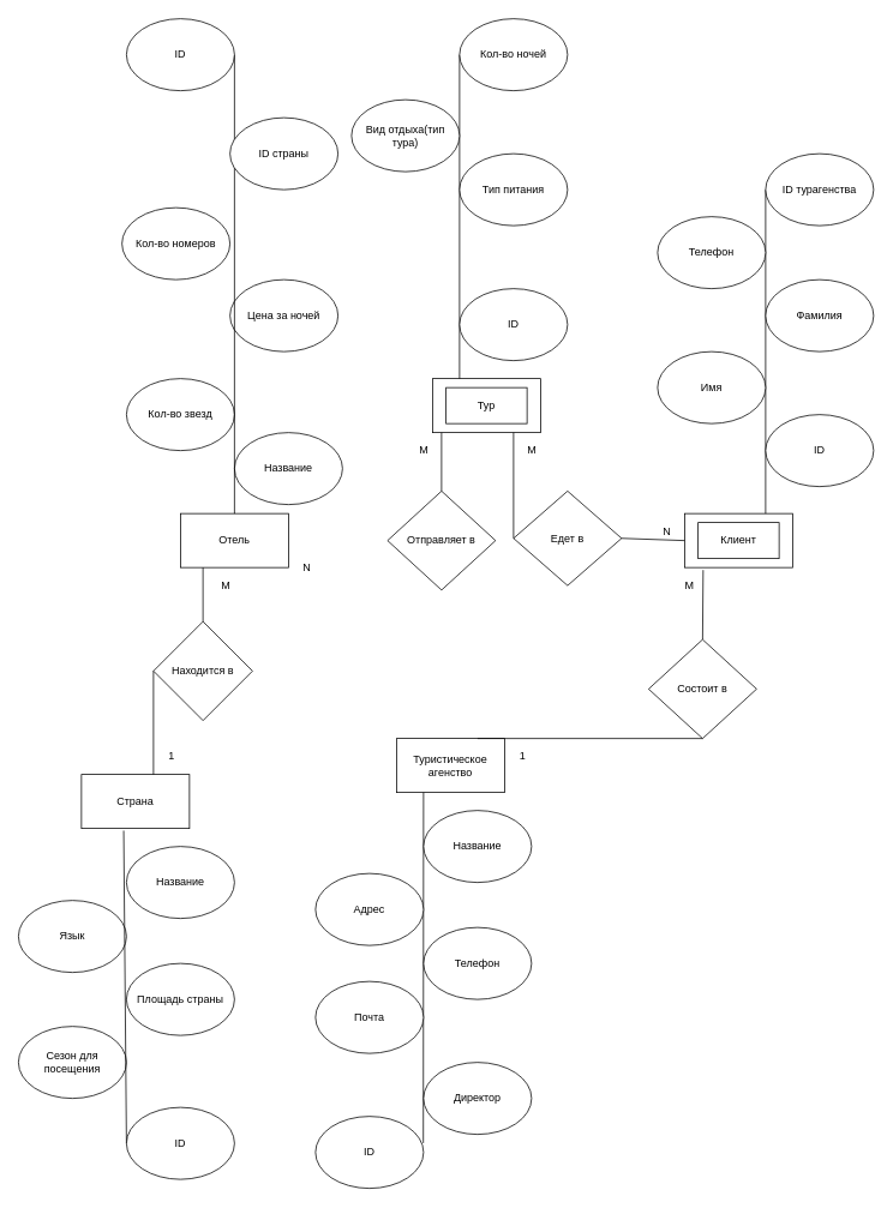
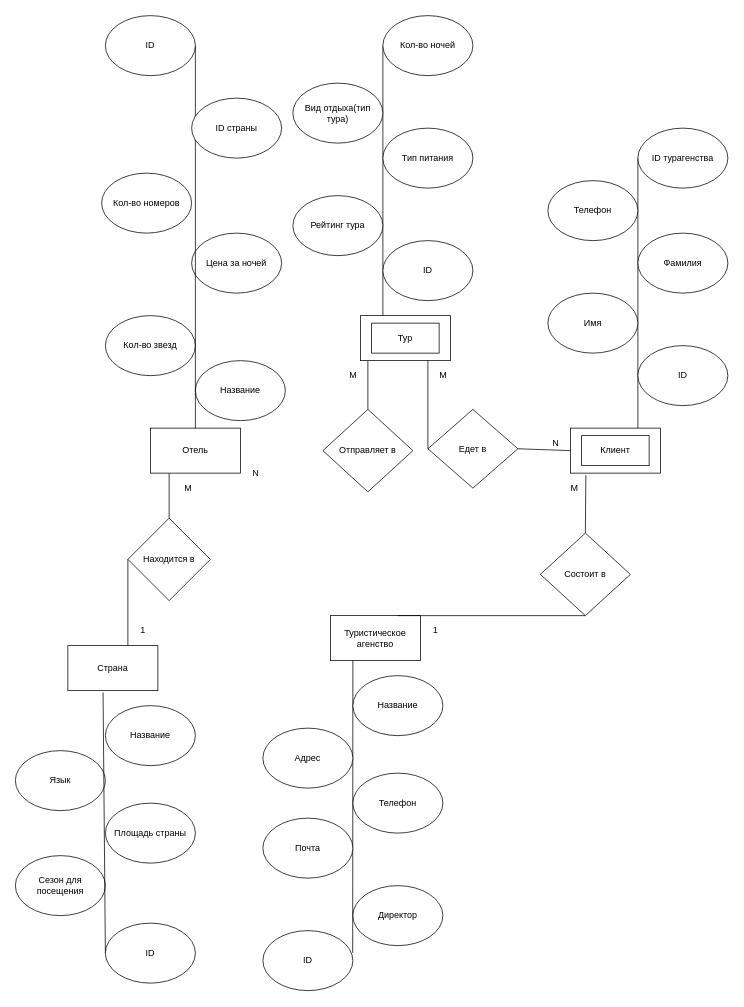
  <mxCell id="0" />
  <mxCell id="1" parent="0" />
  <mxCell id="2" value="Тур" style="rounded=0;whiteSpace=wrap;html=1;" parent="1" vertex="1"><mxGeometry x="480" y="420" width="120" height="60" as="geometry" /></mxCell>
  <mxCell id="3" value="Страна" style="rounded=0;whiteSpace=wrap;html=1;" parent="1" vertex="1"><mxGeometry x="90" y="860" width="120" height="60" as="geometry" /></mxCell>
  <mxCell id="4" value="" style="rounded=0;whiteSpace=wrap;html=1;" parent="1" vertex="1"><mxGeometry x="760" y="570" width="120" height="60" as="geometry" /></mxCell>
  <mxCell id="5" value="Туристическое агенство" style="rounded=0;whiteSpace=wrap;html=1;" parent="1" vertex="1"><mxGeometry x="440" y="820" width="120" height="60" as="geometry" /></mxCell>
  <mxCell id="6" value="Отель" style="rounded=0;whiteSpace=wrap;html=1;" parent="1" vertex="1"><mxGeometry x="200" y="570" width="120" height="60" as="geometry" /></mxCell>
  <mxCell id="7" value="Находится в" style="rhombus;whiteSpace=wrap;html=1;" parent="1" vertex="1"><mxGeometry x="170" y="690" width="110" height="110" as="geometry" /></mxCell>
  <mxCell id="8" value="Отправляет в" style="rhombus;whiteSpace=wrap;html=1;" parent="1" vertex="1"><mxGeometry x="430" y="545" width="120" height="110" as="geometry" /></mxCell>
  <mxCell id="9" value="Состоит в" style="rhombus;whiteSpace=wrap;html=1;" parent="1" vertex="1"><mxGeometry x="720" y="710" width="120" height="110" as="geometry" /></mxCell>
  <mxCell id="10" value="Едет в" style="rhombus;whiteSpace=wrap;html=1;" parent="1" vertex="1"><mxGeometry x="570" y="545" width="120" height="105" as="geometry" /></mxCell>
  <mxCell id="11" value="" style="endArrow=none;html=1;rounded=0;exitX=0.75;exitY=0;exitDx=0;exitDy=0;entryX=0;entryY=0.5;entryDx=0;entryDy=0;" parent="1" source="4" target="16" edge="1"><mxGeometry width="50" height="50" relative="1" as="geometry"><mxPoint x="1070" y="360" as="sourcePoint" /><mxPoint x="850" y="120" as="targetPoint" /></mxGeometry></mxCell>
  <mxCell id="12" value="ID" style="ellipse;whiteSpace=wrap;html=1;" parent="1" vertex="1"><mxGeometry x="850" y="460" width="120" height="80" as="geometry" /></mxCell>
  <mxCell id="13" value="Имя" style="ellipse;whiteSpace=wrap;html=1;" parent="1" vertex="1"><mxGeometry x="730" y="390" width="120" height="80" as="geometry" /></mxCell>
  <mxCell id="14" value="Фамилия" style="ellipse;whiteSpace=wrap;html=1;" parent="1" vertex="1"><mxGeometry x="850" y="310" width="120" height="80" as="geometry" /></mxCell>
  <mxCell id="15" value="Телефон" style="ellipse;whiteSpace=wrap;html=1;" parent="1" vertex="1"><mxGeometry x="730" y="240" width="120" height="80" as="geometry" /></mxCell>
  <mxCell id="16" value="ID турагенства" style="ellipse;whiteSpace=wrap;html=1;" parent="1" vertex="1"><mxGeometry x="850" y="170" width="120" height="80" as="geometry" /></mxCell>
  <mxCell id="17" value="" style="endArrow=none;html=1;rounded=0;exitX=0.75;exitY=0;exitDx=0;exitDy=0;entryX=0.5;entryY=1;entryDx=0;entryDy=0;" parent="1" source="5" target="9" edge="1"><mxGeometry width="50" height="50" relative="1" as="geometry"><mxPoint x="900" y="660" as="sourcePoint" /><mxPoint x="950" y="610" as="targetPoint" /></mxGeometry></mxCell>
  <mxCell id="18" value="" style="endArrow=none;html=1;rounded=0;exitX=0.5;exitY=0;exitDx=0;exitDy=0;entryX=0.172;entryY=1.046;entryDx=0;entryDy=0;entryPerimeter=0;" parent="1" source="9" target="4" edge="1"><mxGeometry width="50" height="50" relative="1" as="geometry"><mxPoint x="900" y="660" as="sourcePoint" /><mxPoint x="950" y="610" as="targetPoint" /></mxGeometry></mxCell>
  <mxCell id="19" value="" style="endArrow=none;html=1;rounded=0;exitX=0.25;exitY=1;exitDx=0;exitDy=0;entryX=0.998;entryY=0.371;entryDx=0;entryDy=0;entryPerimeter=0;" parent="1" source="5" target="58" edge="1"><mxGeometry width="50" height="50" relative="1" as="geometry"><mxPoint x="900" y="870" as="sourcePoint" /><mxPoint x="470" y="1241.684" as="targetPoint" /></mxGeometry></mxCell>
  <mxCell id="20" value="1" style="text;html=1;align=center;verticalAlign=middle;resizable=0;points=[];autosize=1;strokeColor=none;fillColor=none;" parent="1" vertex="1"><mxGeometry x="570" y="830" width="20" height="20" as="geometry" /></mxCell>
  <mxCell id="21" value="M" style="text;html=1;align=center;verticalAlign=middle;resizable=0;points=[];autosize=1;strokeColor=none;fillColor=none;" parent="1" vertex="1"><mxGeometry x="750" y="640" width="30" height="20" as="geometry" /></mxCell>
  <mxCell id="22" value="Название" style="ellipse;whiteSpace=wrap;html=1;" parent="1" vertex="1"><mxGeometry x="470" y="900" width="120" height="80" as="geometry" /></mxCell>
  <mxCell id="23" value="Адрес" style="ellipse;whiteSpace=wrap;html=1;" parent="1" vertex="1"><mxGeometry x="350" y="970" width="120" height="80" as="geometry" /></mxCell>
  <mxCell id="24" value="Телефон" style="ellipse;whiteSpace=wrap;html=1;" parent="1" vertex="1"><mxGeometry x="470" y="1030" width="120" height="80" as="geometry" /></mxCell>
  <mxCell id="25" value="Почта" style="ellipse;whiteSpace=wrap;html=1;" parent="1" vertex="1"><mxGeometry x="350" y="1090" width="120" height="80" as="geometry" /></mxCell>
  <mxCell id="26" value="Директор" style="ellipse;whiteSpace=wrap;html=1;" parent="1" vertex="1"><mxGeometry x="470" y="1180" width="120" height="80" as="geometry" /></mxCell>
  <mxCell id="27" value="" style="endArrow=none;html=1;rounded=0;exitX=0.25;exitY=0;exitDx=0;exitDy=0;entryX=0;entryY=0.5;entryDx=0;entryDy=0;" parent="1" source="2" edge="1" target="31"><mxGeometry width="50" height="50" relative="1" as="geometry"><mxPoint x="880" y="450" as="sourcePoint" /><mxPoint x="510" y="-70" as="targetPoint" /></mxGeometry></mxCell>
  <mxCell id="28" value="ID" style="ellipse;whiteSpace=wrap;html=1;" parent="1" vertex="1"><mxGeometry x="510" y="320" width="120" height="80" as="geometry" /></mxCell>
+ <mxCell id="29" value="Рейтинг тура" style="ellipse;whiteSpace=wrap;html=1;" parent="1" vertex="1"><mxGeometry x="390" y="260" width="120" height="80" as="geometry" /></mxCell>
  <mxCell id="30" value="Вид отдыха(тип тура)" style="ellipse;whiteSpace=wrap;html=1;" parent="1" vertex="1"><mxGeometry x="390" y="110" width="120" height="80" as="geometry" /></mxCell>
  <mxCell id="31" value="Кол-во ночей" style="ellipse;whiteSpace=wrap;html=1;" parent="1" vertex="1"><mxGeometry x="510" y="20" width="120" height="80" as="geometry" /></mxCell>
  <mxCell id="32" value="Клиент" style="rounded=0;whiteSpace=wrap;html=1;" parent="1" vertex="1"><mxGeometry x="775" y="580" width="90" height="40" as="geometry" /></mxCell>
  <mxCell id="33" value="Название" style="ellipse;whiteSpace=wrap;html=1;" parent="1" vertex="1"><mxGeometry x="260" y="480" width="120" height="80" as="geometry" /></mxCell>
  <mxCell id="34" value="Кол-во номеров" style="ellipse;whiteSpace=wrap;html=1;" parent="1" vertex="1"><mxGeometry x="135" y="230" width="120" height="80" as="geometry" /></mxCell>
  <mxCell id="35" value="Кол-во звезд" style="ellipse;whiteSpace=wrap;html=1;" parent="1" vertex="1"><mxGeometry x="140" y="420" width="120" height="80" as="geometry" /></mxCell>
  <mxCell id="36" value="Цена за ночей" style="ellipse;whiteSpace=wrap;html=1;" parent="1" vertex="1"><mxGeometry x="255" y="310" width="120" height="80" as="geometry" /></mxCell>
  <mxCell id="37" value="Название" style="ellipse;whiteSpace=wrap;html=1;" parent="1" vertex="1"><mxGeometry x="140" y="940" width="120" height="80" as="geometry" /></mxCell>
  <mxCell id="38" value="Сезон для посещения" style="ellipse;whiteSpace=wrap;html=1;" parent="1" vertex="1"><mxGeometry x="20" y="1140" width="120" height="80" as="geometry" /></mxCell>
  <mxCell id="39" value="Язык" style="ellipse;whiteSpace=wrap;html=1;" parent="1" vertex="1"><mxGeometry x="20" y="1000" width="120" height="80" as="geometry" /></mxCell>
  <mxCell id="40" value="Площадь страны" style="ellipse;whiteSpace=wrap;html=1;" parent="1" vertex="1"><mxGeometry x="140" y="1070" width="120" height="80" as="geometry" /></mxCell>
  <mxCell id="41" value="Тип питания" style="ellipse;whiteSpace=wrap;html=1;" parent="1" vertex="1"><mxGeometry x="510" y="170" width="120" height="80" as="geometry" /></mxCell>
  <mxCell id="42" value="" style="endArrow=none;html=1;rounded=0;entryX=0.5;entryY=0;entryDx=0;entryDy=0;" parent="1" target="8" edge="1"><mxGeometry width="50" height="50" relative="1" as="geometry"><mxPoint x="490" y="480" as="sourcePoint" /><mxPoint x="770" y="580" as="targetPoint" /></mxGeometry></mxCell>
  <mxCell id="43" value="" style="endArrow=none;html=1;rounded=0;exitX=0;exitY=0.5;exitDx=0;exitDy=0;entryX=1;entryY=0.5;entryDx=0;entryDy=0;" parent="1" source="4" target="10" edge="1"><mxGeometry width="50" height="50" relative="1" as="geometry"><mxPoint x="830" y="580" as="sourcePoint" /><mxPoint x="880" y="530" as="targetPoint" /></mxGeometry></mxCell>
  <mxCell id="44" value="" style="endArrow=none;html=1;rounded=0;exitX=0;exitY=0.5;exitDx=0;exitDy=0;entryX=0.75;entryY=1;entryDx=0;entryDy=0;" parent="1" source="10" target="2" edge="1"><mxGeometry width="50" height="50" relative="1" as="geometry"><mxPoint x="830" y="580" as="sourcePoint" /><mxPoint x="880" y="530" as="targetPoint" /></mxGeometry></mxCell>
  <mxCell id="45" value="" style="endArrow=none;html=1;rounded=0;entryX=0.5;entryY=0;entryDx=0;entryDy=0;" parent="1" target="7" edge="1"><mxGeometry width="50" height="50" relative="1" as="geometry"><mxPoint x="225" y="630" as="sourcePoint" /><mxPoint x="470" y="690" as="targetPoint" /></mxGeometry></mxCell>
  <mxCell id="46" value="" style="endArrow=none;html=1;rounded=0;exitX=0;exitY=0.5;exitDx=0;exitDy=0;" parent="1" source="7" edge="1"><mxGeometry width="50" height="50" relative="1" as="geometry"><mxPoint x="290" y="800" as="sourcePoint" /><mxPoint x="170" y="860" as="targetPoint" /></mxGeometry></mxCell>
  <mxCell id="47" value="" style="endArrow=none;html=1;rounded=0;exitX=0.391;exitY=1.04;exitDx=0;exitDy=0;exitPerimeter=0;entryX=0;entryY=0.5;entryDx=0;entryDy=0;" parent="1" source="3" edge="1" target="57"><mxGeometry width="50" height="50" relative="1" as="geometry"><mxPoint x="450" y="860" as="sourcePoint" /><mxPoint x="130" y="1250" as="targetPoint" /></mxGeometry></mxCell>
  <mxCell id="48" value="N" style="text;html=1;align=center;verticalAlign=middle;resizable=0;points=[];autosize=1;strokeColor=none;fillColor=none;" parent="1" vertex="1"><mxGeometry x="730" y="580" width="20" height="20" as="geometry" /></mxCell>
  <mxCell id="49" value="M" style="text;html=1;align=center;verticalAlign=middle;resizable=0;points=[];autosize=1;strokeColor=none;fillColor=none;" parent="1" vertex="1"><mxGeometry x="575" y="490" width="30" height="20" as="geometry" /></mxCell>
  <mxCell id="50" value="M" style="text;html=1;align=center;verticalAlign=middle;resizable=0;points=[];autosize=1;strokeColor=none;fillColor=none;" parent="1" vertex="1"><mxGeometry x="455" y="490" width="30" height="20" as="geometry" /></mxCell>
  <mxCell id="51" value="N" style="text;html=1;align=center;verticalAlign=middle;resizable=0;points=[];autosize=1;strokeColor=none;fillColor=none;" parent="1" vertex="1"><mxGeometry x="330" y="620" width="20" height="20" as="geometry" /></mxCell>
  <mxCell id="52" value="M" style="text;html=1;align=center;verticalAlign=middle;resizable=0;points=[];autosize=1;strokeColor=none;fillColor=none;" parent="1" vertex="1"><mxGeometry x="235" y="640" width="30" height="20" as="geometry" /></mxCell>
  <mxCell id="53" value="1" style="text;html=1;align=center;verticalAlign=middle;resizable=0;points=[];autosize=1;strokeColor=none;fillColor=none;" parent="1" vertex="1"><mxGeometry x="180" y="830" width="20" height="20" as="geometry" /></mxCell>
  <mxCell id="54" value="Тур" style="rounded=0;whiteSpace=wrap;html=1;" parent="1" vertex="1"><mxGeometry x="495" y="430" width="90" height="40" as="geometry" /></mxCell>
  <mxCell id="55" value="" style="endArrow=none;html=1;rounded=0;exitX=0.5;exitY=0;exitDx=0;exitDy=0;entryX=1;entryY=0.5;entryDx=0;entryDy=0;" parent="1" source="6" target="59" edge="1"><mxGeometry width="50" height="50" relative="1" as="geometry"><mxPoint x="790" y="540" as="sourcePoint" /><mxPoint x="260" as="targetPoint" y="90" /></mxGeometry></mxCell>
  <mxCell id="56" value="ID страны" style="ellipse;whiteSpace=wrap;html=1;" parent="1" vertex="1"><mxGeometry x="255" y="130" width="120" height="80" as="geometry" /></mxCell>
  <mxCell id="57" value="ID" style="ellipse;whiteSpace=wrap;html=1;" vertex="1" parent="1"><mxGeometry x="140" y="1230" width="120" height="80" as="geometry" /></mxCell>
  <mxCell id="58" value="ID" style="ellipse;whiteSpace=wrap;html=1;" vertex="1" parent="1"><mxGeometry x="350" y="1240" width="120" height="80" as="geometry" /></mxCell>
  <mxCell id="59" value="ID" style="ellipse;whiteSpace=wrap;html=1;" vertex="1" parent="1"><mxGeometry x="140" y="20" width="120" height="80" as="geometry" /></mxCell>
